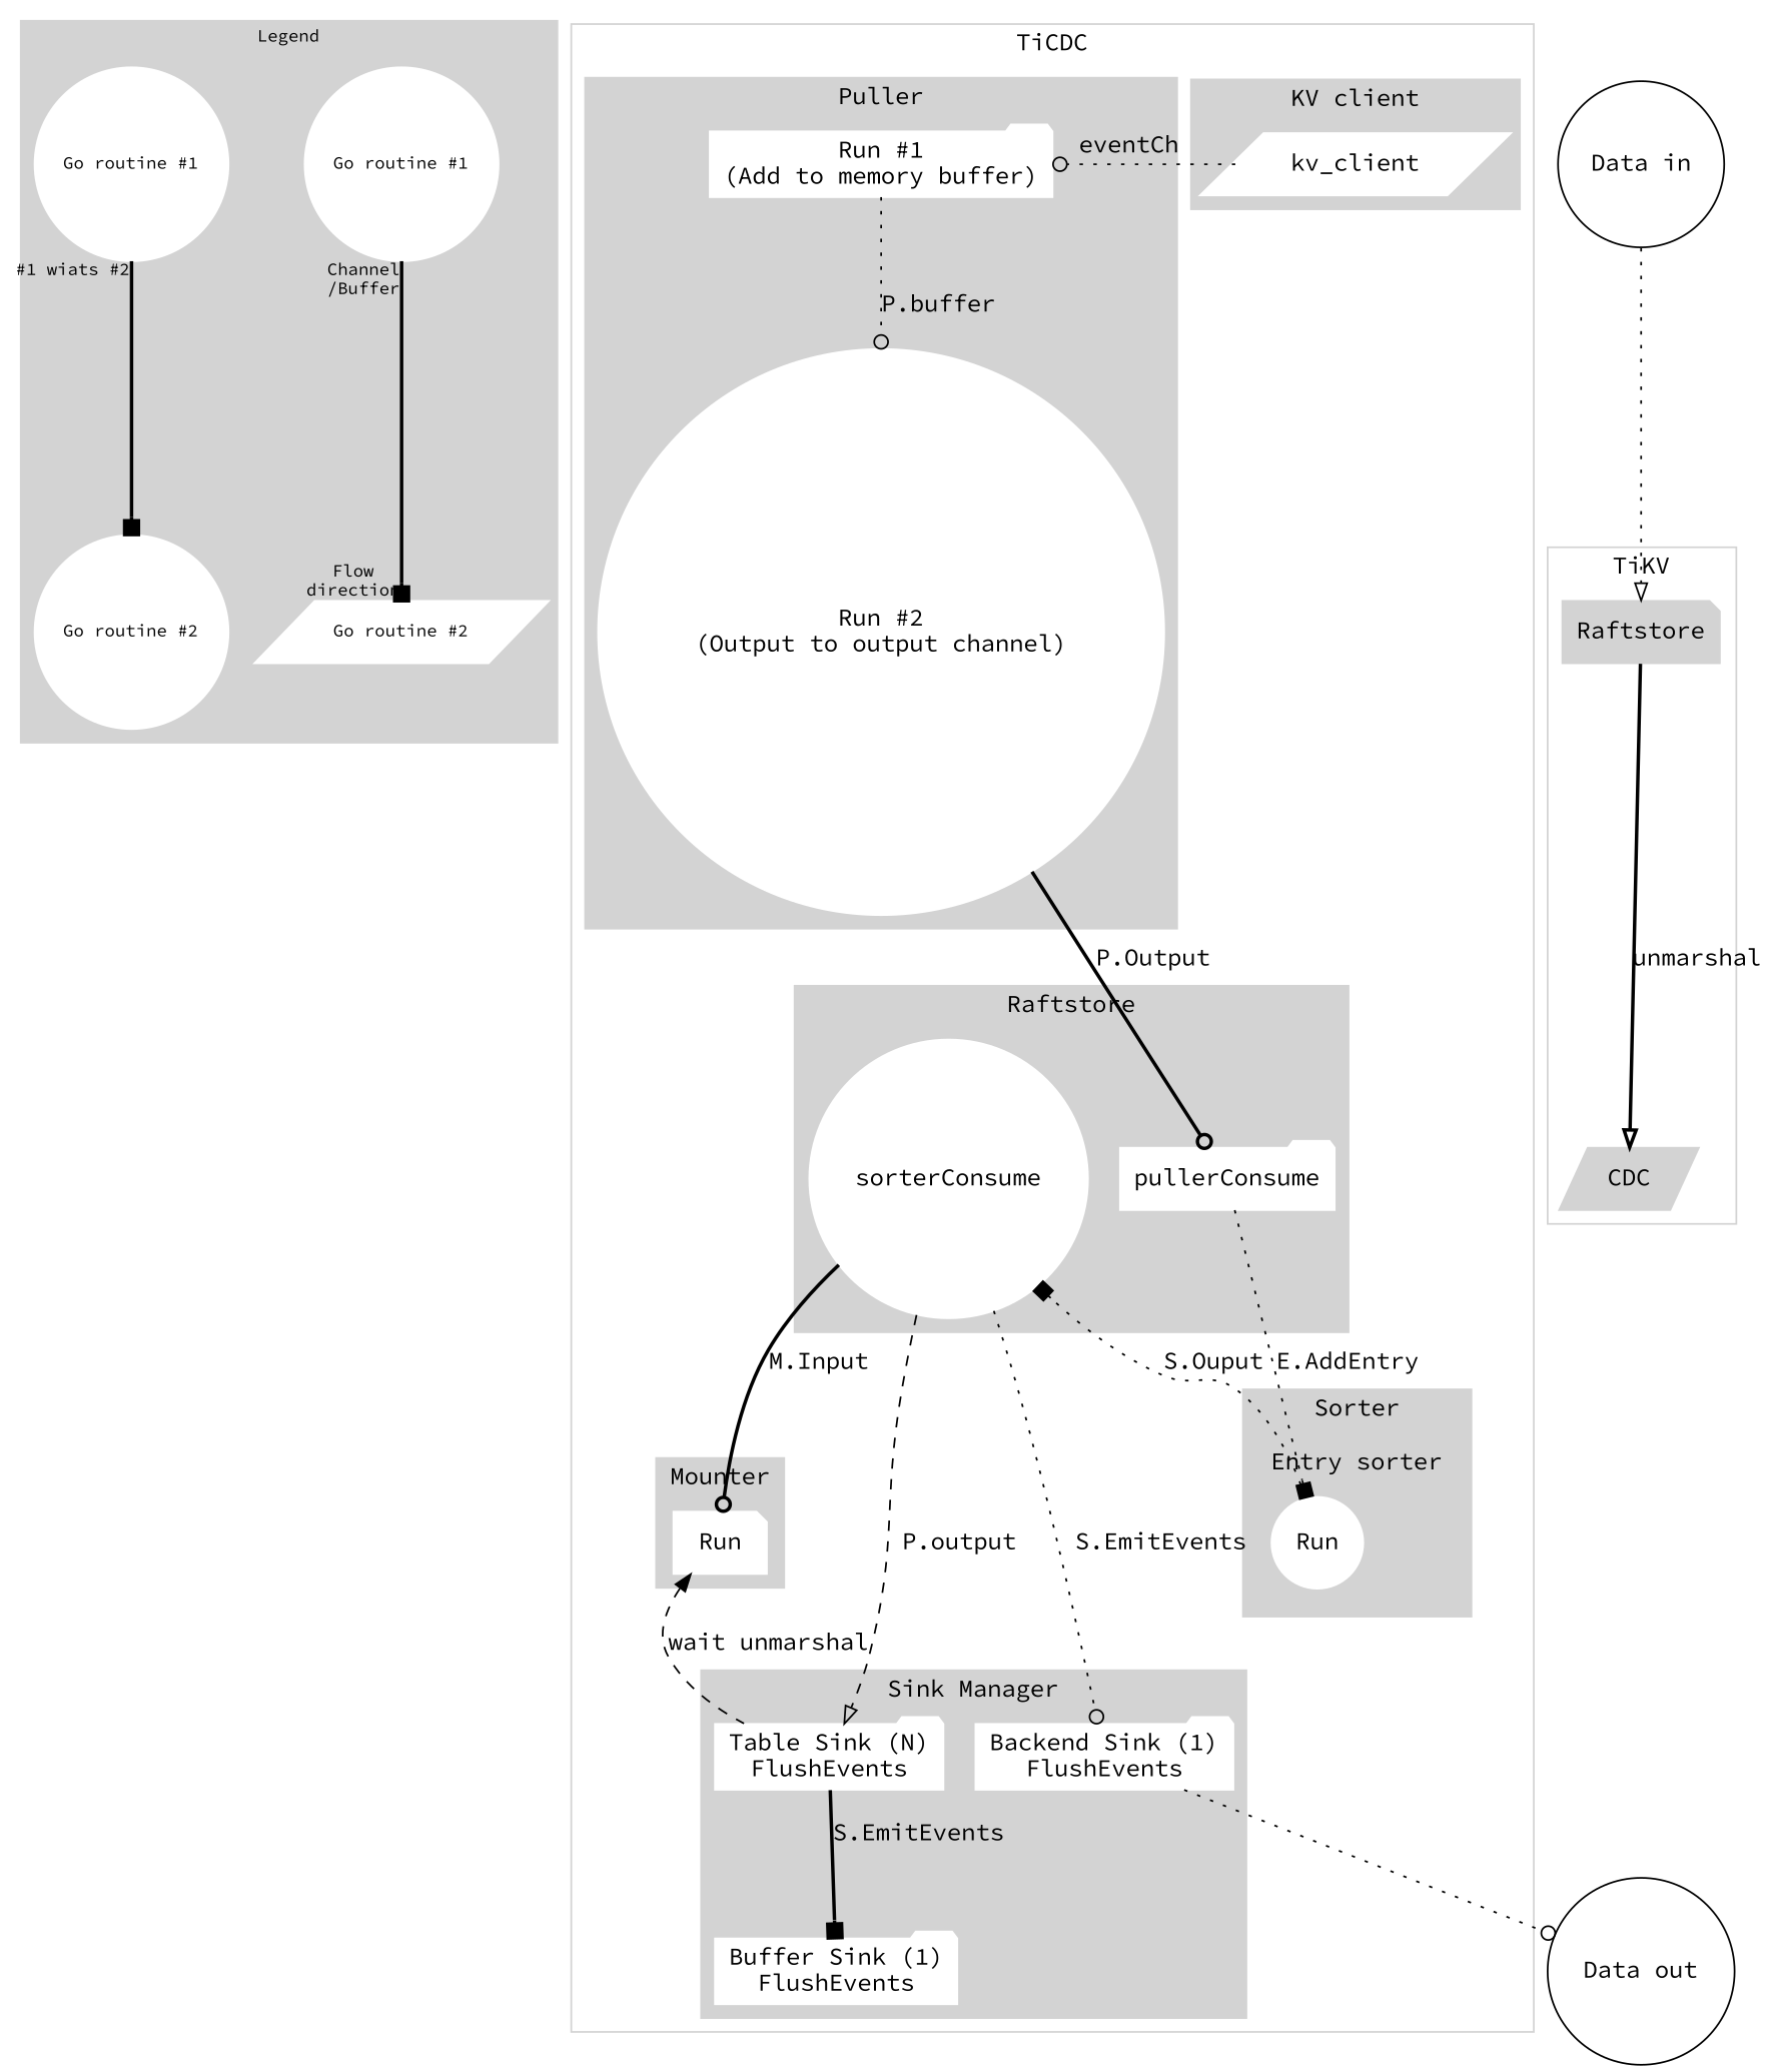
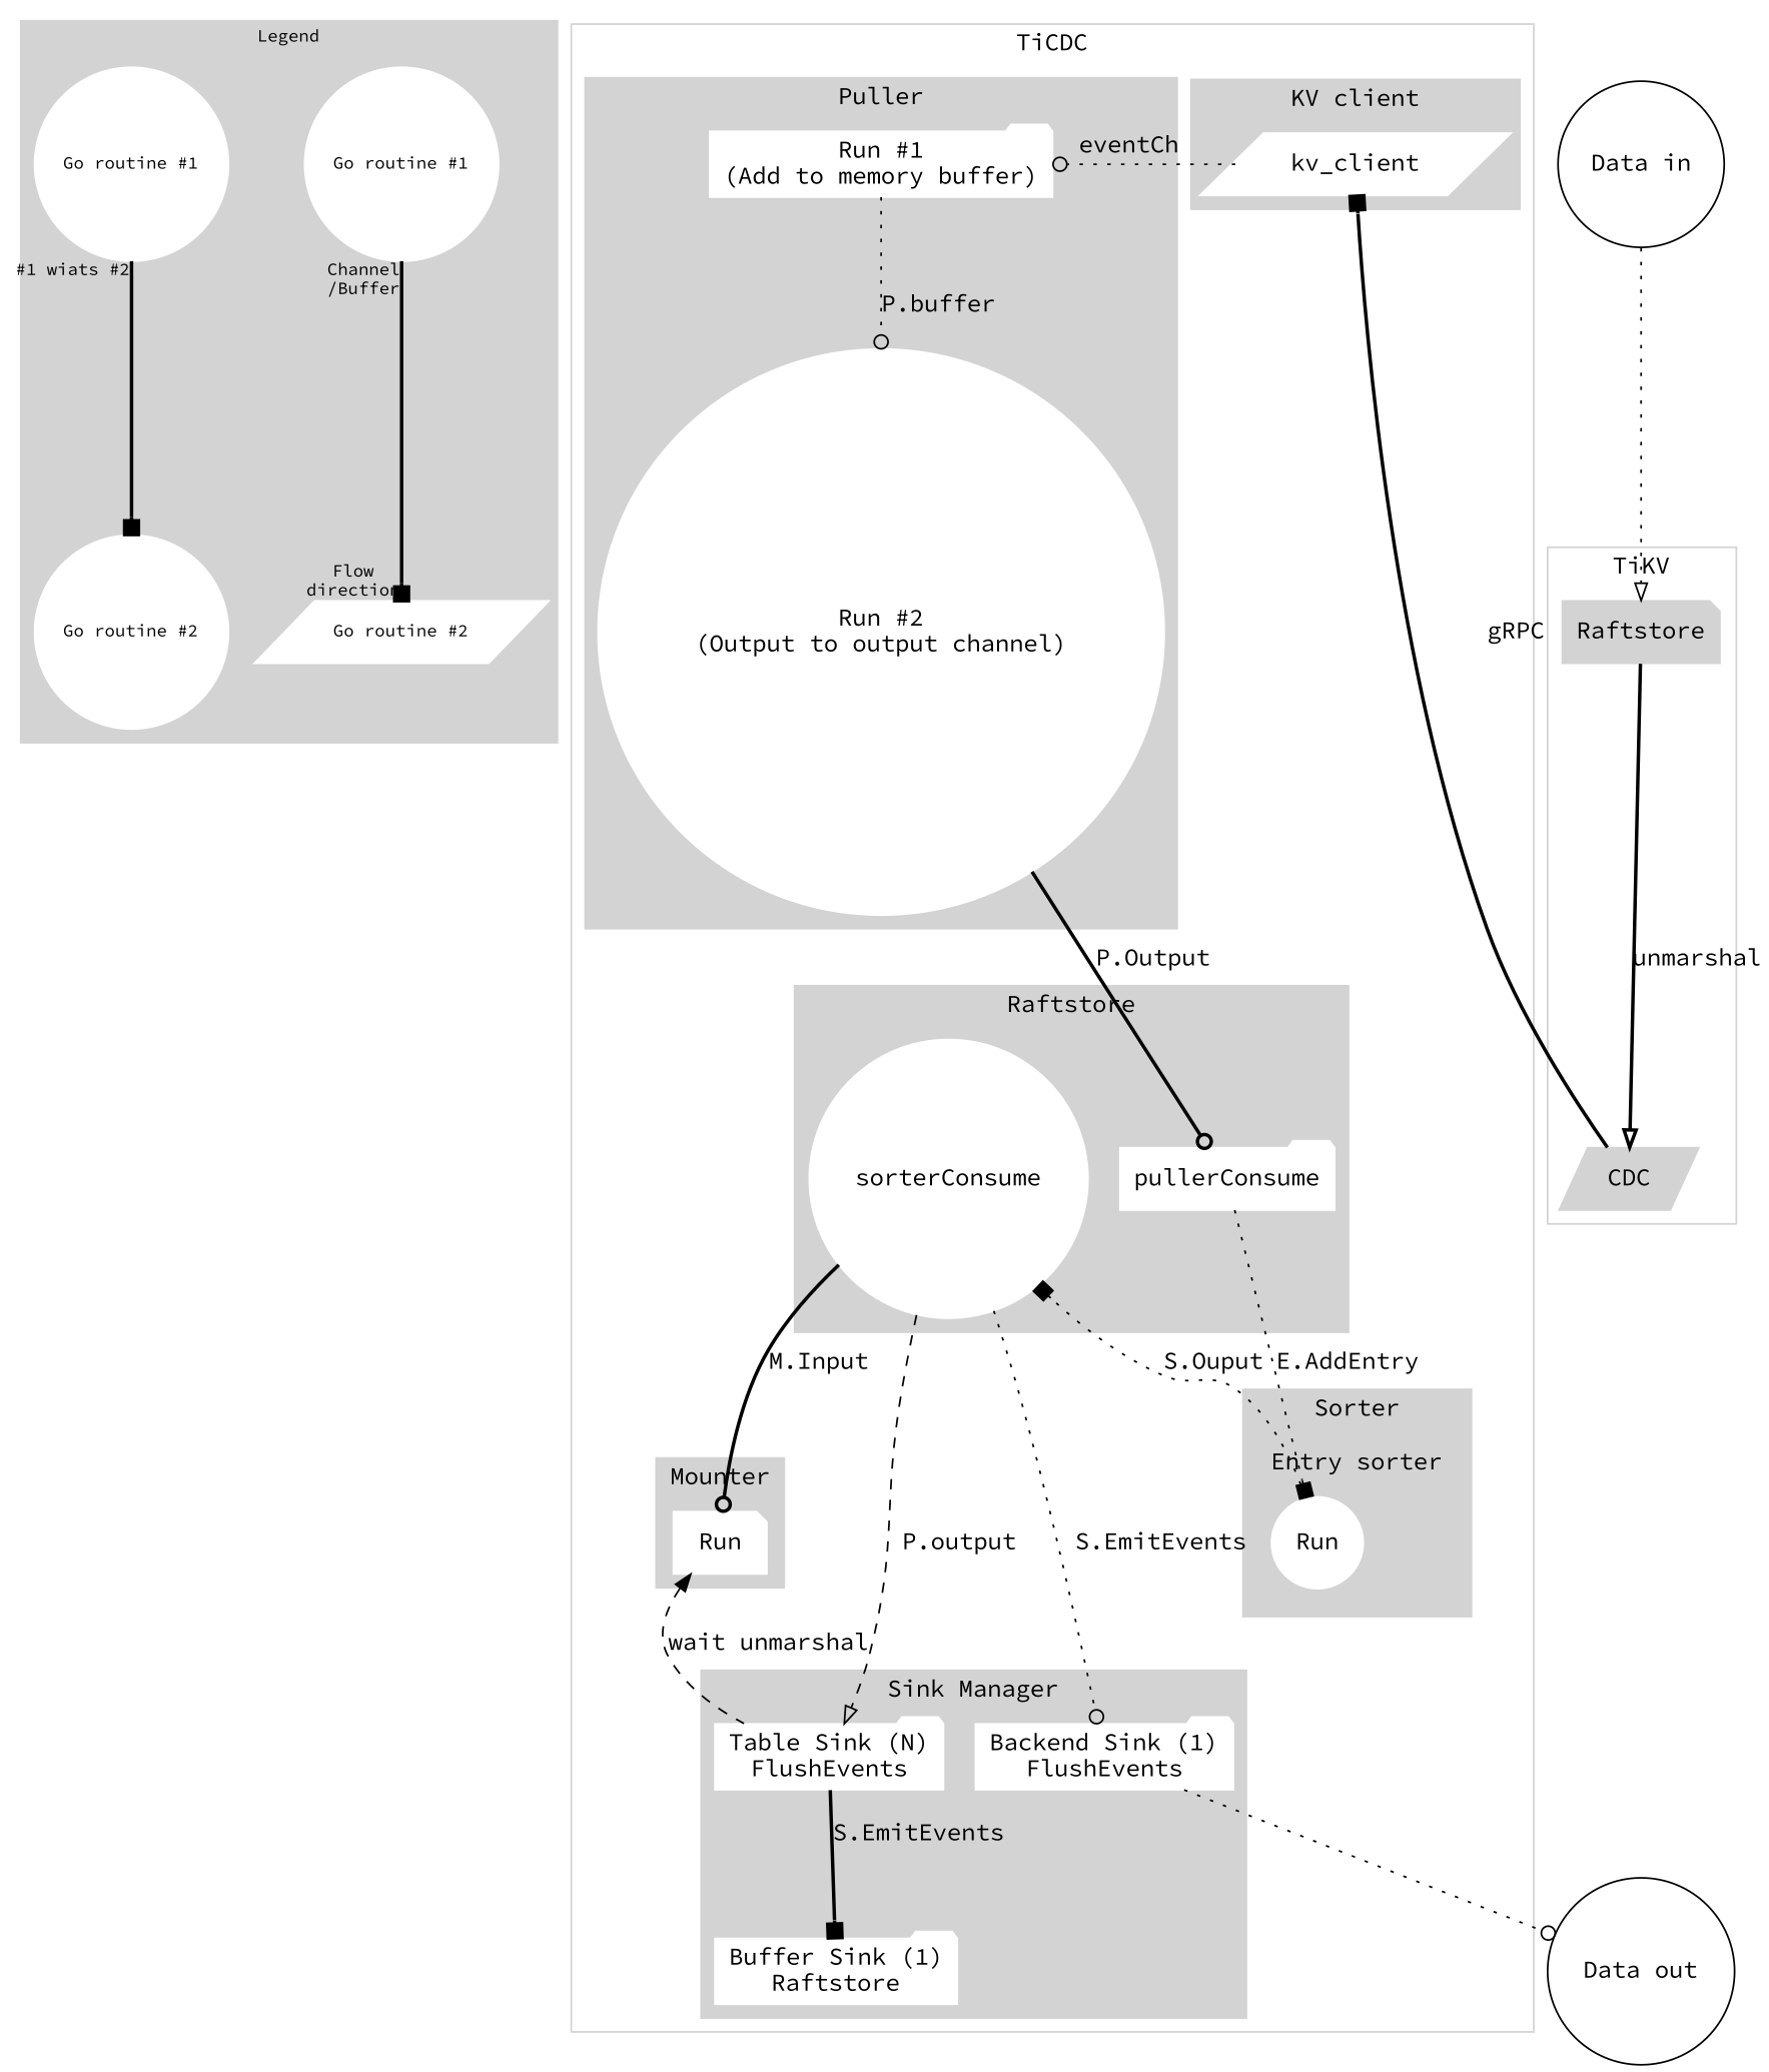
  digraph {
    fontname="Source Code Pro"
    node [color=white fontname="Source Code Pro" shape=circle style=filled]
    edge [arrowhead=box fontname="Source Code Pro" style=bold]
    n1 [fontsize=10 height=0.5 label="Go routine #1" width=0.5]
    n2 [fontsize=10 height=0.5 label="Go routine #2" shape=parallelogram width=0.5]
    n3 [fontsize=10 height=0.5 label="Go routine #1" width=0.5]
    n4 [fontsize=10 height=0.5 label="Go routine #2" width=0.5]
    Raftstore [color=lightgrey shape=note]
    CDC [color=lightgrey shape=parallelogram]
    kv_client [shape=parallelogram]
    n8 [label=sorterConsume]
    n9 [label=pullerConsume shape=folder]
    n10 [label="Run #1\n(Add to memory buffer)" shape=folder]
    n11 [label="Run #2\n(Output to output channel)"]
    n12 [label=Run]
    n13 [label=Run shape=note]
    n14 [label="Table Sink (N)\nFlushEvents" shape=folder]
-   n15 [label="Buffer Sink (1)\nFlushEvents" shape=folder]
+   n15 [label="Buffer Sink (1)\nRaftstore" shape=folder]
    n16 [label="Backend Sink (1)\nFlushEvents" shape=folder]
    n17 [label="Data out" color="" style=""]
    n18 [label="Data in" color="" style=""]
    subgraph cluster_1 {
      color=lightgrey
      fontsize=10
      label=Legend
      style=filled
      n1
      n2
      n3
      n4
    }
    subgraph cluster_2 {
      color=lightgrey
      label=TiKV
      Raftstore
      CDC
    }
    subgraph cluster_3 {
      color=lightgrey
      label=TiCDC
      subgraph cluster_4 {
        color=lightgrey
        label="KV client"
        style=filled
        kv_client
      }
      subgraph cluster_5 {
        color=lightgrey
        label=Raftstore
        style=filled
        n8
        n9
      }
      subgraph cluster_6 {
        color=lightgrey
        label=Puller
        style=filled
        n10
        n11
      }
      subgraph cluster_7 {
        color=lightgrey
        label=Sorter
        style=filled
        subgraph cluster_8 {
          color=lightgrey
          label="Entry sorter"
          style=filled
          n12
        }
      }
      subgraph cluster_9 {
        color=lightgrey
        label=Mounter
        style=filled
        n13
      }
      subgraph cluster_10 {
        color=lightgrey
        label="Sink Manager"
        style=filled
        subgraph sub_11 {
          color=lightgrey
          label="Table Sink (N)"
          style=filled
          n14
        }
        subgraph sub_12 {
          color=lightgrey
          label="Buffer Sink (1)"
          style=filled
          n15
        }
        subgraph sub_13 {
          color=lightgrey
          label="Backend Sink (1)"
          style=filled
          n16
        }
      }
    }
    n1 -> n2 [headlabel="Flow\ndirection" labelfontsize=10 taillabel="Channel\n/Buffer"]
    n3 -> n4 [labelfontsize=10 taillabel="#1 wiats #2"]
    Raftstore -> CDC [arrowhead=onormal label=unmarshal]
+   CDC -> kv_client [constraint=false label=gRPC]
    kv_client -> n10 [arrowhead=odot constraint=false label=eventCh style=dotted]
    n8 -> n13 [arrowhead=odot label="M.Input"]
    n8 -> n14 [arrowhead=onormal label="P.output" style=dashed]
    n8 -> n16 [arrowhead=odot label="S.EmitEvents" style=dotted]
    n9 -> n12 [label="E.AddEntry" style=dotted]
    n10 -> n11 [arrowhead=odot label="P.buffer" style=dotted]
    n11 -> n9 [arrowhead=odot label="P.Output"]
    n12 -> n8 [label="S.Ouput" style=dotted]
    n13 -> n14 [dir=back label="wait unmarshal" style=dashed arrowhead=""]
    n14 -> n15 [label="S.EmitEvents"]
    n16 -> n17 [arrowhead=odot style=dotted]
    n18 -> Raftstore [arrowhead=onormal style=dotted]
  }
